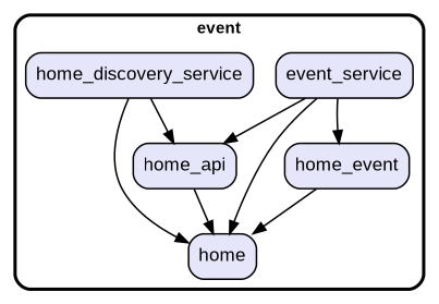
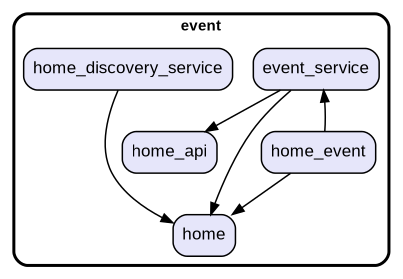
  digraph {
    fontname="Arial Black"
    fontsize=13
    penwidth=2.6
    style=rounded
    node [fillcolor=Lavender fontname=Arial fontsize=15 penwidth=1.3 shape=rect style="filled,rounded"]
    edge [penwidth=1.3]
    n1 [label=home]
    n2 [label=event_service]
    n3 [label=home_event]
    n4 [label=home_api]
    n5 [label=home_discovery_service]
    subgraph cluster_1 {
      label=event
      n1
      n2
      n3
      n4
      n5
    }
    n2 -> n1
-   n2 -> n3
+   n3 -> n2
    n2 -> n4
    n3 -> n1
-   n4 -> n1
    n5 -> n1
-   n5 -> n4
  }
